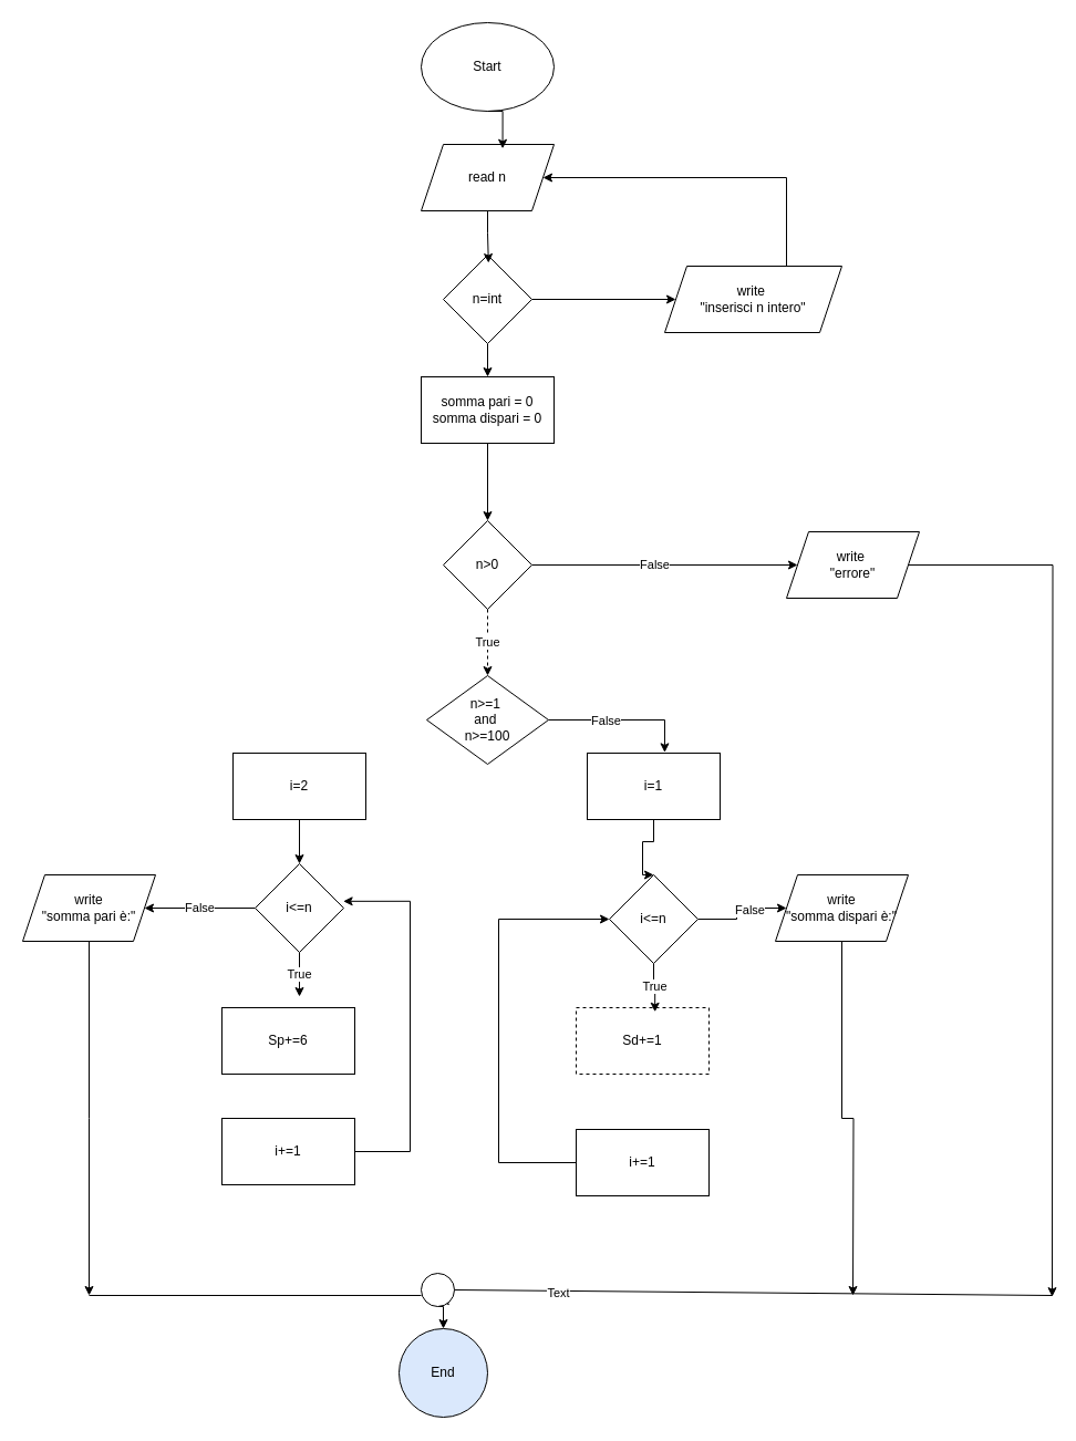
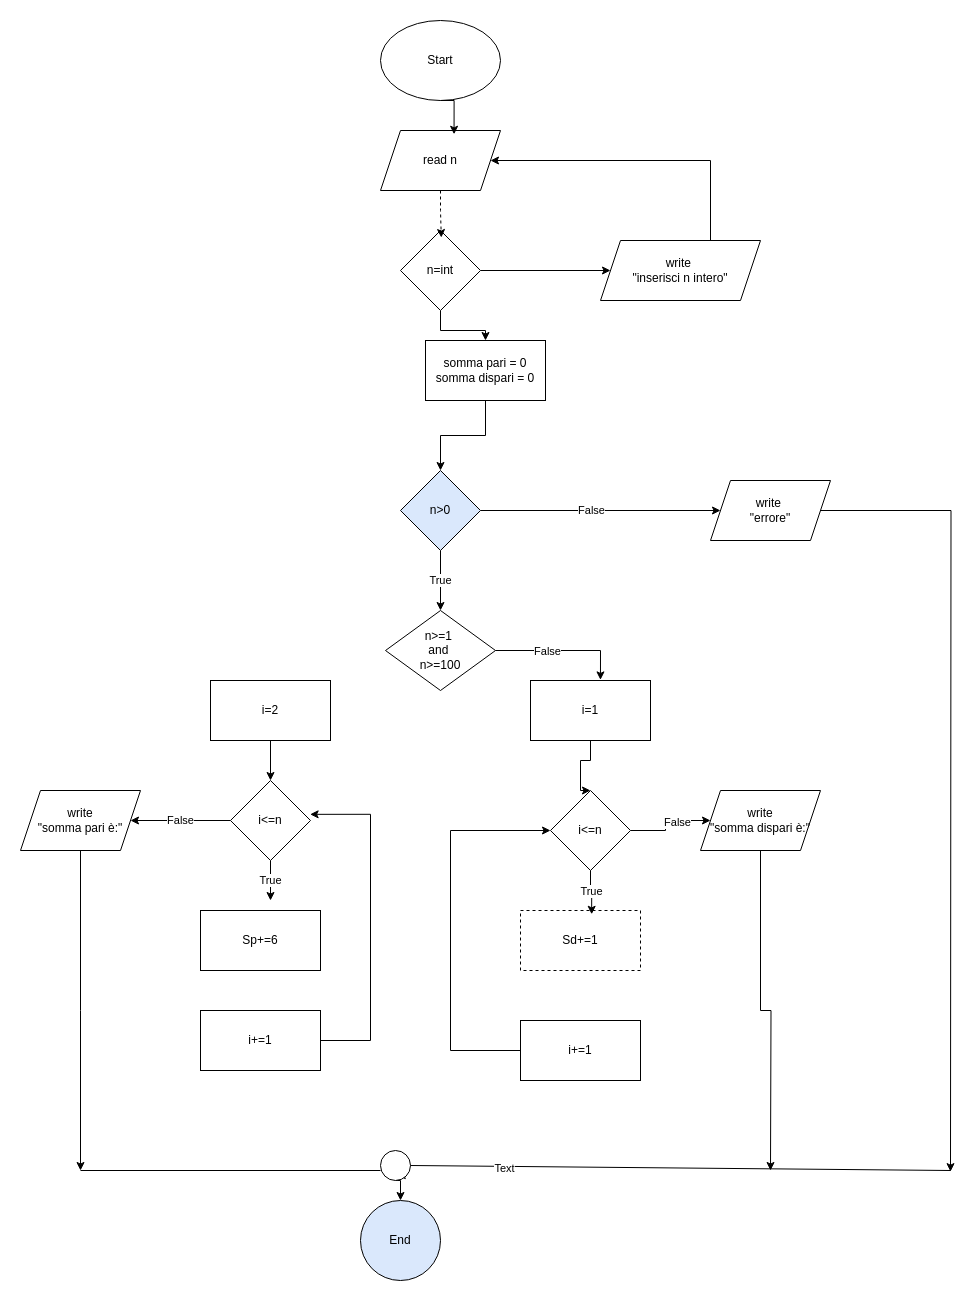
  <mxCell id="0" />
  <mxCell id="1" parent="0" />
  <mxCell id="2" value="Start" style="ellipse;whiteSpace=wrap;html=1;" vertex="1" parent="1"><mxGeometry x="380" y="20" width="120" height="80" as="geometry" /></mxCell>
  <mxCell id="3" value="read n" style="shape=parallelogram;perimeter=parallelogramPerimeter;whiteSpace=wrap;html=1;fixedSize=1;" vertex="1" parent="1"><mxGeometry x="380" y="130" width="120" height="60" as="geometry" /></mxCell>
  <mxCell id="4" style="edgeStyle=orthogonalEdgeStyle;rounded=0;orthogonalLoop=1;jettySize=auto;html=1;" edge="1" parent="1" source="6" target="8"><mxGeometry relative="1" as="geometry" /></mxCell>
  <mxCell id="5" style="edgeStyle=orthogonalEdgeStyle;rounded=0;orthogonalLoop=1;jettySize=auto;html=1;exitX=0.5;exitY=1;exitDx=0;exitDy=0;entryX=0.5;entryY=0;entryDx=0;entryDy=0;" edge="1" parent="1" source="6" target="10"><mxGeometry relative="1" as="geometry" /></mxCell>
  <mxCell id="6" value="n=int" style="rhombus;whiteSpace=wrap;html=1;" vertex="1" parent="1"><mxGeometry x="400" y="230" width="80" height="80" as="geometry" /></mxCell>
  <mxCell id="7" style="edgeStyle=orthogonalEdgeStyle;rounded=0;orthogonalLoop=1;jettySize=auto;html=1;" edge="1" parent="1" source="8" target="3"><mxGeometry relative="1" as="geometry"><Array as="points"><mxPoint x="710" y="160" /></Array></mxGeometry></mxCell>
  <mxCell id="8" value="write&amp;nbsp;&lt;div&gt;&quot;inserisci n intero&quot;&lt;/div&gt;" style="shape=parallelogram;perimeter=parallelogramPerimeter;whiteSpace=wrap;html=1;fixedSize=1;" vertex="1" parent="1"><mxGeometry x="600" y="240" width="160" height="60" as="geometry" /></mxCell>
  <mxCell id="9" style="edgeStyle=orthogonalEdgeStyle;rounded=0;orthogonalLoop=1;jettySize=auto;html=1;entryX=0.5;entryY=0;entryDx=0;entryDy=0;" edge="1" parent="1" source="10" target="14"><mxGeometry relative="1" as="geometry" /></mxCell>
- <mxCell id="10" value="somma pari = 0&lt;div&gt;somma dispari = 0&lt;/div&gt;" style="rounded=0;whiteSpace=wrap;html=1;" vertex="1" parent="1"><mxGeometry x="380" y="340" width="120" height="60" as="geometry" /></mxCell>
+ <mxCell id="10" value="somma pari = 0&lt;div&gt;somma dispari = 0&lt;/div&gt;" style="rounded=0;whiteSpace=wrap;html=1;" vertex="1" parent="1"><mxGeometry x="425" y="340" width="120" height="60" as="geometry" /></mxCell>
  <mxCell id="11" style="edgeStyle=orthogonalEdgeStyle;rounded=0;orthogonalLoop=1;jettySize=auto;html=1;exitX=1;exitY=0.5;exitDx=0;exitDy=0;" edge="1" parent="1" source="14" target="16"><mxGeometry relative="1" as="geometry" /></mxCell>
  <mxCell id="12" value="False" style="edgeLabel;html=1;align=center;verticalAlign=middle;resizable=0;points=[];" vertex="1" connectable="0" parent="11"><mxGeometry x="-0.082" y="1" relative="1" as="geometry"><mxPoint as="offset" /></mxGeometry></mxCell>
- <mxCell id="13" value="True" style="edgeStyle=orthogonalEdgeStyle;rounded=0;orthogonalLoop=1;jettySize=auto;html=1;exitX=0.5;exitY=1;exitDx=0;exitDy=0;entryX=0.5;entryY=0;entryDx=0;entryDy=0;dashed=1;" edge="1" parent="1" source="14" target="17"><mxGeometry relative="1" as="geometry" /></mxCell>
- <mxCell id="14" value="n&amp;gt;0" style="rhombus;whiteSpace=wrap;html=1;" vertex="1" parent="1"><mxGeometry x="400" y="470" width="80" height="80" as="geometry" /></mxCell>
+ <mxCell id="13" value="True" style="edgeStyle=orthogonalEdgeStyle;rounded=0;orthogonalLoop=1;jettySize=auto;html=1;exitX=0.5;exitY=1;exitDx=0;exitDy=0;entryX=0.5;entryY=0;entryDx=0;entryDy=0;" edge="1" parent="1" source="14" target="17"><mxGeometry relative="1" as="geometry" /></mxCell>
+ <mxCell id="14" value="n&amp;gt;0" style="rhombus;whiteSpace=wrap;html=1;fillColor=#dae8fc;" vertex="1" parent="1"><mxGeometry x="400" y="470" width="80" height="80" as="geometry" /></mxCell>
  <mxCell id="15" style="edgeStyle=orthogonalEdgeStyle;rounded=0;orthogonalLoop=1;jettySize=auto;html=1;" edge="1" parent="1" source="16"><mxGeometry relative="1" as="geometry"><mxPoint x="950" y="1171.143" as="targetPoint" /></mxGeometry></mxCell>
  <mxCell id="16" value="write&amp;nbsp;&lt;div&gt;&quot;errore&quot;&lt;/div&gt;" style="shape=parallelogram;perimeter=parallelogramPerimeter;whiteSpace=wrap;html=1;fixedSize=1;" vertex="1" parent="1"><mxGeometry x="710" y="480" width="120" height="60" as="geometry" /></mxCell>
  <mxCell id="17" value="n&amp;gt;=1&amp;nbsp;&lt;div&gt;and&amp;nbsp;&lt;/div&gt;&lt;div&gt;n&amp;gt;=100&lt;/div&gt;" style="rhombus;whiteSpace=wrap;html=1;" vertex="1" parent="1"><mxGeometry x="385" y="610" width="110" height="80" as="geometry" /></mxCell>
  <mxCell id="18" style="edgeStyle=orthogonalEdgeStyle;rounded=0;orthogonalLoop=1;jettySize=auto;html=1;exitX=0.5;exitY=1;exitDx=0;exitDy=0;entryX=0.5;entryY=0;entryDx=0;entryDy=0;" edge="1" parent="1" source="19" target="24"><mxGeometry relative="1" as="geometry" /></mxCell>
  <mxCell id="19" value="i=2" style="rounded=0;whiteSpace=wrap;html=1;" vertex="1" parent="1"><mxGeometry x="210" y="680" width="120" height="60" as="geometry" /></mxCell>
  <mxCell id="20" style="edgeStyle=orthogonalEdgeStyle;rounded=0;orthogonalLoop=1;jettySize=auto;html=1;exitX=0.25;exitY=1;exitDx=0;exitDy=0;entryX=0.5;entryY=0;entryDx=0;entryDy=0;" edge="1" parent="1" source="21" target="30"><mxGeometry relative="1" as="geometry"><Array as="points"><mxPoint x="590" y="740" /><mxPoint x="590" y="760" /><mxPoint x="580" y="760" /></Array></mxGeometry></mxCell>
  <mxCell id="21" value="i=1" style="rounded=0;whiteSpace=wrap;html=1;" vertex="1" parent="1"><mxGeometry x="530" y="680" width="120" height="60" as="geometry" /></mxCell>
  <mxCell id="22" value="True" style="edgeStyle=orthogonalEdgeStyle;rounded=0;orthogonalLoop=1;jettySize=auto;html=1;exitX=0.5;exitY=1;exitDx=0;exitDy=0;" edge="1" parent="1" source="24"><mxGeometry relative="1" as="geometry"><mxPoint x="270" y="900" as="targetPoint" /></mxGeometry></mxCell>
  <mxCell id="23" value="False" style="edgeStyle=orthogonalEdgeStyle;rounded=0;orthogonalLoop=1;jettySize=auto;html=1;exitX=0;exitY=0.5;exitDx=0;exitDy=0;" edge="1" parent="1" source="24" target="27"><mxGeometry relative="1" as="geometry" /></mxCell>
  <mxCell id="24" value="i&amp;lt;=n" style="rhombus;whiteSpace=wrap;html=1;" vertex="1" parent="1"><mxGeometry x="230" y="780" width="80" height="80" as="geometry" /></mxCell>
  <mxCell id="25" value="Sp+=6" style="rounded=0;whiteSpace=wrap;html=1;" vertex="1" parent="1"><mxGeometry x="200" y="910" width="120" height="60" as="geometry" /></mxCell>
  <mxCell id="26" style="edgeStyle=orthogonalEdgeStyle;rounded=0;orthogonalLoop=1;jettySize=auto;html=1;exitX=0.5;exitY=1;exitDx=0;exitDy=0;" edge="1" parent="1" source="27"><mxGeometry relative="1" as="geometry"><mxPoint x="80" y="1170" as="targetPoint" /></mxGeometry></mxCell>
  <mxCell id="27" value="write&lt;div&gt;&quot;somma pari è:&quot;&lt;/div&gt;" style="shape=parallelogram;perimeter=parallelogramPerimeter;whiteSpace=wrap;html=1;fixedSize=1;" vertex="1" parent="1"><mxGeometry x="20" y="790" width="120" height="60" as="geometry" /></mxCell>
  <mxCell id="28" value="" style="edgeStyle=orthogonalEdgeStyle;rounded=0;orthogonalLoop=1;jettySize=auto;html=1;" edge="1" parent="1" source="30" target="32"><mxGeometry relative="1" as="geometry" /></mxCell>
  <mxCell id="29" value="False" style="edgeLabel;html=1;align=center;verticalAlign=middle;resizable=0;points=[];" vertex="1" connectable="0" parent="28"><mxGeometry x="0.253" y="-1" relative="1" as="geometry"><mxPoint as="offset" /></mxGeometry></mxCell>
  <mxCell id="30" value="i&amp;lt;=n" style="rhombus;whiteSpace=wrap;html=1;" vertex="1" parent="1"><mxGeometry x="550" y="790" width="80" height="80" as="geometry" /></mxCell>
  <mxCell id="31" style="edgeStyle=orthogonalEdgeStyle;rounded=0;orthogonalLoop=1;jettySize=auto;html=1;" edge="1" parent="1" source="32"><mxGeometry relative="1" as="geometry"><mxPoint x="770" y="1170" as="targetPoint" /></mxGeometry></mxCell>
  <mxCell id="32" value="write&lt;div&gt;&quot;somma dispari è:&quot;&lt;/div&gt;" style="shape=parallelogram;perimeter=parallelogramPerimeter;whiteSpace=wrap;html=1;fixedSize=1;" vertex="1" parent="1"><mxGeometry x="700" y="790" width="120" height="60" as="geometry" /></mxCell>
  <mxCell id="33" value="Sd+=1" style="rounded=0;whiteSpace=wrap;html=1;dashed=1;" vertex="1" parent="1"><mxGeometry x="520" y="910" width="120" height="60" as="geometry" /></mxCell>
  <mxCell id="34" style="edgeStyle=orthogonalEdgeStyle;rounded=0;orthogonalLoop=1;jettySize=auto;html=1;exitX=0;exitY=0.5;exitDx=0;exitDy=0;entryX=0;entryY=0.5;entryDx=0;entryDy=0;" edge="1" parent="1" source="35" target="30"><mxGeometry relative="1" as="geometry"><mxPoint x="480" y="810" as="targetPoint" /><Array as="points"><mxPoint x="450" y="1050" /><mxPoint x="450" y="830" /></Array></mxGeometry></mxCell>
  <mxCell id="35" value="i+=1" style="rounded=0;whiteSpace=wrap;html=1;" vertex="1" parent="1"><mxGeometry x="520" y="1020" width="120" height="60" as="geometry" /></mxCell>
- <mxCell id="36" style="edgeStyle=orthogonalEdgeStyle;rounded=0;orthogonalLoop=1;jettySize=auto;html=1;entryX=0.51;entryY=0.088;entryDx=0;entryDy=0;entryPerimeter=0;" edge="1" parent="1" source="3" target="6"><mxGeometry relative="1" as="geometry" /></mxCell>
+ <mxCell id="36" style="edgeStyle=orthogonalEdgeStyle;rounded=0;orthogonalLoop=1;jettySize=auto;html=1;entryX=0.51;entryY=0.088;entryDx=0;entryDy=0;entryPerimeter=0;dashed=1;" edge="1" parent="1" source="3" target="6"><mxGeometry relative="1" as="geometry" /></mxCell>
  <mxCell id="37" style="edgeStyle=orthogonalEdgeStyle;rounded=0;orthogonalLoop=1;jettySize=auto;html=1;exitX=0.5;exitY=1;exitDx=0;exitDy=0;entryX=0.613;entryY=0.063;entryDx=0;entryDy=0;entryPerimeter=0;" edge="1" parent="1" source="2" target="3"><mxGeometry relative="1" as="geometry" /></mxCell>
  <mxCell id="38" style="edgeStyle=orthogonalEdgeStyle;rounded=0;orthogonalLoop=1;jettySize=auto;html=1;exitX=1;exitY=0.5;exitDx=0;exitDy=0;entryX=0.583;entryY=-0.01;entryDx=0;entryDy=0;entryPerimeter=0;" edge="1" parent="1" source="17" target="21"><mxGeometry relative="1" as="geometry" /></mxCell>
  <mxCell id="39" value="False" style="edgeLabel;html=1;align=center;verticalAlign=middle;resizable=0;points=[];" vertex="1" connectable="0" parent="38"><mxGeometry x="-0.235" relative="1" as="geometry"><mxPoint as="offset" /></mxGeometry></mxCell>
  <mxCell id="40" value="True" style="edgeStyle=orthogonalEdgeStyle;rounded=0;orthogonalLoop=1;jettySize=auto;html=1;entryX=0.593;entryY=0.063;entryDx=0;entryDy=0;entryPerimeter=0;" edge="1" parent="1" source="30" target="33"><mxGeometry relative="1" as="geometry" /></mxCell>
  <mxCell id="41" value="End" style="ellipse;whiteSpace=wrap;html=1;aspect=fixed;fillColor=#dae8fc;" vertex="1" parent="1"><mxGeometry x="360" y="1200" width="80" height="80" as="geometry" /></mxCell>
  <mxCell id="42" style="edgeStyle=orthogonalEdgeStyle;rounded=0;orthogonalLoop=1;jettySize=auto;html=1;exitX=0;exitY=1;exitDx=0;exitDy=0;" edge="1" parent="1" source="44"><mxGeometry relative="1" as="geometry"><mxPoint x="401.429" y="1170" as="targetPoint" /></mxGeometry></mxCell>
  <mxCell id="43" style="edgeStyle=orthogonalEdgeStyle;rounded=0;orthogonalLoop=1;jettySize=auto;html=1;exitX=0.5;exitY=1;exitDx=0;exitDy=0;entryX=0.5;entryY=0;entryDx=0;entryDy=0;" edge="1" parent="1" source="44" target="41"><mxGeometry relative="1" as="geometry" /></mxCell>
  <mxCell id="44" value="" style="ellipse;whiteSpace=wrap;html=1;aspect=fixed;" vertex="1" parent="1"><mxGeometry x="380" y="1150" width="30" height="30" as="geometry" /></mxCell>
  <mxCell id="45" style="edgeStyle=orthogonalEdgeStyle;rounded=0;orthogonalLoop=1;jettySize=auto;html=1;entryX=0.995;entryY=0.423;entryDx=0;entryDy=0;entryPerimeter=0;" edge="1" parent="1" source="46" target="24"><mxGeometry relative="1" as="geometry"><mxPoint x="430" y="840" as="targetPoint" /><Array as="points"><mxPoint x="370" y="1040" /><mxPoint x="370" y="814" /></Array></mxGeometry></mxCell>
  <mxCell id="46" value="i+=1" style="rounded=0;whiteSpace=wrap;html=1;" vertex="1" parent="1"><mxGeometry x="200" y="1010" width="120" height="60" as="geometry" /></mxCell>
  <mxCell id="47" value="" style="endArrow=none;html=1;rounded=0;" edge="1" parent="1"><mxGeometry width="50" height="50" relative="1" as="geometry"><mxPoint x="80" y="1170" as="sourcePoint" /><mxPoint x="380" y="1170" as="targetPoint" /></mxGeometry></mxCell>
  <mxCell id="48" value="" style="endArrow=none;html=1;rounded=0;exitX=1;exitY=0.5;exitDx=0;exitDy=0;" edge="1" parent="1" source="44"><mxGeometry width="50" height="50" relative="1" as="geometry"><mxPoint x="380" y="1180" as="sourcePoint" /><mxPoint x="950" y="1170" as="targetPoint" /></mxGeometry></mxCell>
  <mxCell id="49" value="Text" style="edgeLabel;html=1;align=center;verticalAlign=middle;resizable=0;points=[];" vertex="1" connectable="0" parent="48"><mxGeometry x="-0.651" y="-2" relative="1" as="geometry"><mxPoint as="offset" /></mxGeometry></mxCell>
